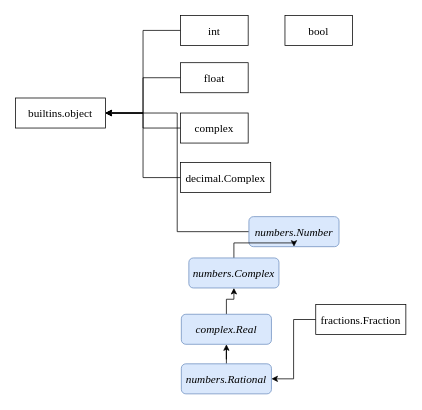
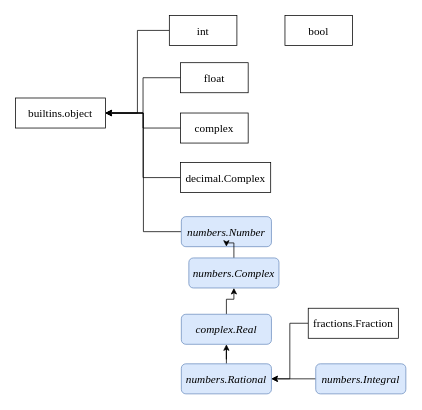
  <mxCell id="0" />
  <mxCell id="1" parent="0" />
  <mxCell id="2" value="&lt;font style=&quot;font-size: 15px;&quot; face=&quot;Lucida Console&quot;&gt;builtins.object&lt;/font&gt;" style="rounded=0;whiteSpace=wrap;html=1;" parent="1" vertex="1"><mxGeometry x="20" y="130" width="120" height="40" as="geometry" /></mxCell>
  <mxCell id="3" style="edgeStyle=orthogonalEdgeStyle;rounded=0;orthogonalLoop=1;jettySize=auto;html=1;entryX=1;entryY=0.5;entryDx=0;entryDy=0;fontFamily=Lucida Console;fontSize=15;" parent="1" source="4" target="2" edge="1"><mxGeometry relative="1" as="geometry" /></mxCell>
- <mxCell id="4" value="&lt;font style=&quot;font-size: 15px;&quot; face=&quot;Lucida Console&quot;&gt;int&lt;/font&gt;" style="rounded=0;whiteSpace=wrap;html=1;" parent="1" vertex="1"><mxGeometry x="240" y="20" width="90" height="40" as="geometry" /></mxCell>
+ <mxCell id="4" value="&lt;font style=&quot;font-size: 15px;&quot; face=&quot;Lucida Console&quot;&gt;int&lt;/font&gt;" style="rounded=0;whiteSpace=wrap;html=1;" parent="1" vertex="1"><mxGeometry x="225" y="20" width="90" height="40" as="geometry" /></mxCell>
  <mxCell id="5" value="&lt;font style=&quot;font-size: 15px;&quot; face=&quot;Lucida Console&quot;&gt;bool&lt;br&gt;&lt;/font&gt;" style="rounded=0;whiteSpace=wrap;html=1;" parent="1" vertex="1"><mxGeometry x="379" y="20" width="90" height="40" as="geometry" /></mxCell>
  <mxCell id="6" style="edgeStyle=orthogonalEdgeStyle;rounded=0;orthogonalLoop=1;jettySize=auto;html=1;entryX=1;entryY=0.5;entryDx=0;entryDy=0;fontFamily=Lucida Console;fontSize=15;" parent="1" source="7" target="2" edge="1"><mxGeometry relative="1" as="geometry" /></mxCell>
  <mxCell id="7" value="&lt;font style=&quot;font-size: 15px;&quot; face=&quot;Lucida Console&quot;&gt;float&lt;/font&gt;" style="rounded=0;whiteSpace=wrap;html=1;" parent="1" vertex="1"><mxGeometry x="240" y="83" width="90" height="40" as="geometry" /></mxCell>
  <mxCell id="8" style="edgeStyle=orthogonalEdgeStyle;rounded=0;orthogonalLoop=1;jettySize=auto;html=1;entryX=1;entryY=0.5;entryDx=0;entryDy=0;fontFamily=Lucida Console;fontSize=15;" parent="1" source="9" target="2" edge="1"><mxGeometry relative="1" as="geometry" /></mxCell>
  <mxCell id="9" value="&lt;font style=&quot;font-size: 15px;&quot; face=&quot;Lucida Console&quot;&gt;complex&lt;/font&gt;" style="rounded=0;whiteSpace=wrap;html=1;" parent="1" vertex="1"><mxGeometry x="240" y="150" width="90" height="40" as="geometry" /></mxCell>
  <mxCell id="10" style="edgeStyle=orthogonalEdgeStyle;rounded=0;orthogonalLoop=1;jettySize=auto;html=1;entryX=1;entryY=0.5;entryDx=0;entryDy=0;fontFamily=Lucida Console;fontSize=15;" parent="1" source="11" target="2" edge="1"><mxGeometry relative="1" as="geometry" /></mxCell>
  <mxCell id="11" value="&lt;font style=&quot;font-size: 15px;&quot; face=&quot;Lucida Console&quot;&gt;decimal.Complex&lt;/font&gt;" style="rounded=0;whiteSpace=wrap;html=1;" parent="1" vertex="1"><mxGeometry x="240" y="216" width="120" height="40" as="geometry" /></mxCell>
  <mxCell id="12" style="edgeStyle=orthogonalEdgeStyle;rounded=0;orthogonalLoop=1;jettySize=auto;html=1;entryX=1;entryY=0.5;entryDx=0;entryDy=0;fontFamily=Lucida Console;fontSize=15;" parent="1" source="13" target="2" edge="1"><mxGeometry relative="1" as="geometry" /></mxCell>
- <mxCell id="13" value="&lt;font style=&quot;font-size: 15px;&quot; face=&quot;Lucida Console&quot;&gt;&lt;i&gt;numbers.Number&lt;/i&gt;&lt;/font&gt;" style="rounded=1;whiteSpace=wrap;html=1;fillColor=#dae8fc;strokeColor=#6c8ebf;" parent="1" vertex="1"><mxGeometry x="331" y="288" width="120" height="40" as="geometry" /></mxCell>
+ <mxCell id="13" value="&lt;font style=&quot;font-size: 15px;&quot; face=&quot;Lucida Console&quot;&gt;&lt;i&gt;numbers.Number&lt;/i&gt;&lt;/font&gt;" style="rounded=1;whiteSpace=wrap;html=1;fillColor=#dae8fc;strokeColor=#6c8ebf;" parent="1" vertex="1"><mxGeometry x="241" y="288" width="120" height="40" as="geometry" /></mxCell>
  <mxCell id="14" style="edgeStyle=orthogonalEdgeStyle;rounded=0;orthogonalLoop=1;jettySize=auto;html=1;entryX=0.5;entryY=1;entryDx=0;entryDy=0;fontFamily=Lucida Console;fontSize=15;" parent="1" source="15" target="13" edge="1"><mxGeometry relative="1" as="geometry" /></mxCell>
  <mxCell id="15" value="&lt;font style=&quot;font-size: 15px;&quot; face=&quot;Lucida Console&quot;&gt;&lt;i&gt;numbers.Complex&lt;/i&gt;&lt;/font&gt;" style="rounded=1;whiteSpace=wrap;html=1;fillColor=#dae8fc;strokeColor=#6c8ebf;" parent="1" vertex="1"><mxGeometry x="251" y="343" width="120" height="40" as="geometry" /></mxCell>
  <mxCell id="16" style="edgeStyle=orthogonalEdgeStyle;rounded=0;orthogonalLoop=1;jettySize=auto;html=1;entryX=0.5;entryY=1;entryDx=0;entryDy=0;fontFamily=Lucida Console;fontSize=15;" parent="1" source="17" target="15" edge="1"><mxGeometry relative="1" as="geometry" /></mxCell>
  <mxCell id="17" value="&lt;font style=&quot;font-size: 15px;&quot; face=&quot;Lucida Console&quot;&gt;&lt;i&gt;complex.Real&lt;/i&gt;&lt;/font&gt;" style="rounded=1;whiteSpace=wrap;html=1;fillColor=#dae8fc;strokeColor=#6c8ebf;" parent="1" vertex="1"><mxGeometry x="241" y="418" width="120" height="40" as="geometry" /></mxCell>
  <mxCell id="18" style="edgeStyle=orthogonalEdgeStyle;rounded=0;orthogonalLoop=1;jettySize=auto;html=1;entryX=0.5;entryY=1;entryDx=0;entryDy=0;fontFamily=Lucida Console;fontSize=15;" parent="1" source="19" target="17" edge="1"><mxGeometry relative="1" as="geometry" /></mxCell>
  <mxCell id="19" value="&lt;font style=&quot;font-size: 15px;&quot; face=&quot;Lucida Console&quot;&gt;&lt;i&gt;numbers.Rational&lt;/i&gt;&lt;/font&gt;" style="rounded=1;whiteSpace=wrap;html=1;fillColor=#dae8fc;strokeColor=#6c8ebf;" parent="1" vertex="1"><mxGeometry x="241" y="484" width="120" height="40" as="geometry" /></mxCell>
+ <mxCell id="20" style="edgeStyle=orthogonalEdgeStyle;rounded=0;orthogonalLoop=1;jettySize=auto;html=1;fontFamily=Lucida Console;fontSize=15;" parent="1" source="21" target="19" edge="1"><mxGeometry relative="1" as="geometry" /></mxCell>
+ <mxCell id="21" value="&lt;font style=&quot;font-size: 15px;&quot; face=&quot;Lucida Console&quot;&gt;&lt;i&gt;numbers.Integral&lt;/i&gt;&lt;/font&gt;" style="rounded=1;whiteSpace=wrap;html=1;fillColor=#dae8fc;strokeColor=#6c8ebf;" parent="1" vertex="1"><mxGeometry x="420" y="484" width="120" height="40" as="geometry" /></mxCell>
  <mxCell id="22" style="edgeStyle=orthogonalEdgeStyle;rounded=0;orthogonalLoop=1;jettySize=auto;html=1;entryX=1;entryY=0.5;entryDx=0;entryDy=0;fontFamily=Lucida Console;fontSize=15;" parent="1" source="23" target="19" edge="1"><mxGeometry relative="1" as="geometry" /></mxCell>
- <mxCell id="23" value="&lt;font style=&quot;font-size: 15px;&quot; face=&quot;Lucida Console&quot;&gt;fractions.Fraction&lt;/font&gt;" style="rounded=0;whiteSpace=wrap;html=1;" parent="1" vertex="1"><mxGeometry x="420" y="405" width="120" height="40" as="geometry" /></mxCell>
+ <mxCell id="23" value="&lt;font style=&quot;font-size: 15px;&quot; face=&quot;Lucida Console&quot;&gt;fractions.Fraction&lt;/font&gt;" style="rounded=0;whiteSpace=wrap;html=1;" parent="1" vertex="1"><mxGeometry x="410" y="410" width="120" height="40" as="geometry" /></mxCell>
